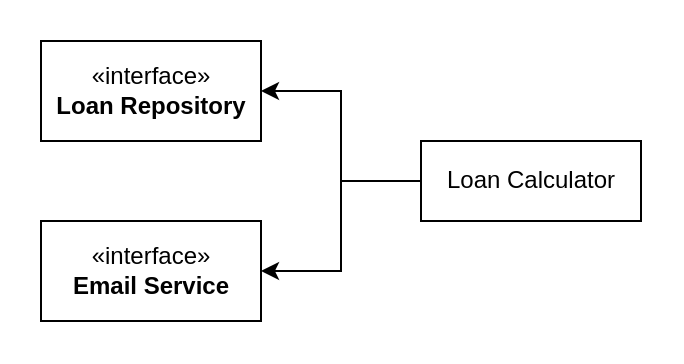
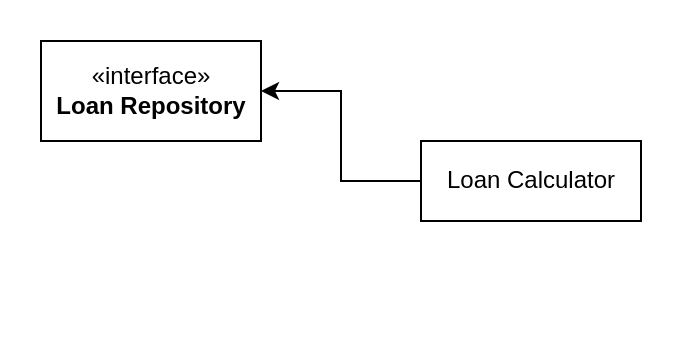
  <mxCell id="0" />
  <mxCell id="1" parent="0" />
  <mxCell id="2" value="«interface»&lt;br&gt;&lt;b&gt;Loan Repository&lt;/b&gt;" style="html=1;" vertex="1" parent="1"><mxGeometry x="20" y="20" width="110" height="50" as="geometry" /></mxCell>
- <mxCell id="3" value="«interface»&lt;br&gt;&lt;b&gt;Email Service&lt;/b&gt;" style="html=1;" vertex="1" parent="1"><mxGeometry x="20" y="110" width="110" height="50" as="geometry" /></mxCell>
  <mxCell id="4" style="edgeStyle=orthogonalEdgeStyle;rounded=0;orthogonalLoop=1;jettySize=auto;html=1;entryX=1;entryY=0.5;entryDx=0;entryDy=0;" edge="1" parent="1" source="6" target="2"><mxGeometry relative="1" as="geometry" /></mxCell>
- <mxCell id="5" style="edgeStyle=orthogonalEdgeStyle;rounded=0;orthogonalLoop=1;jettySize=auto;html=1;entryX=1;entryY=0.5;entryDx=0;entryDy=0;" edge="1" parent="1" source="6" target="3"><mxGeometry relative="1" as="geometry" /></mxCell>
  <mxCell id="6" value="Loan Calculator" style="html=1;" vertex="1" parent="1"><mxGeometry x="210" y="70" width="110" height="40" as="geometry" /></mxCell>
